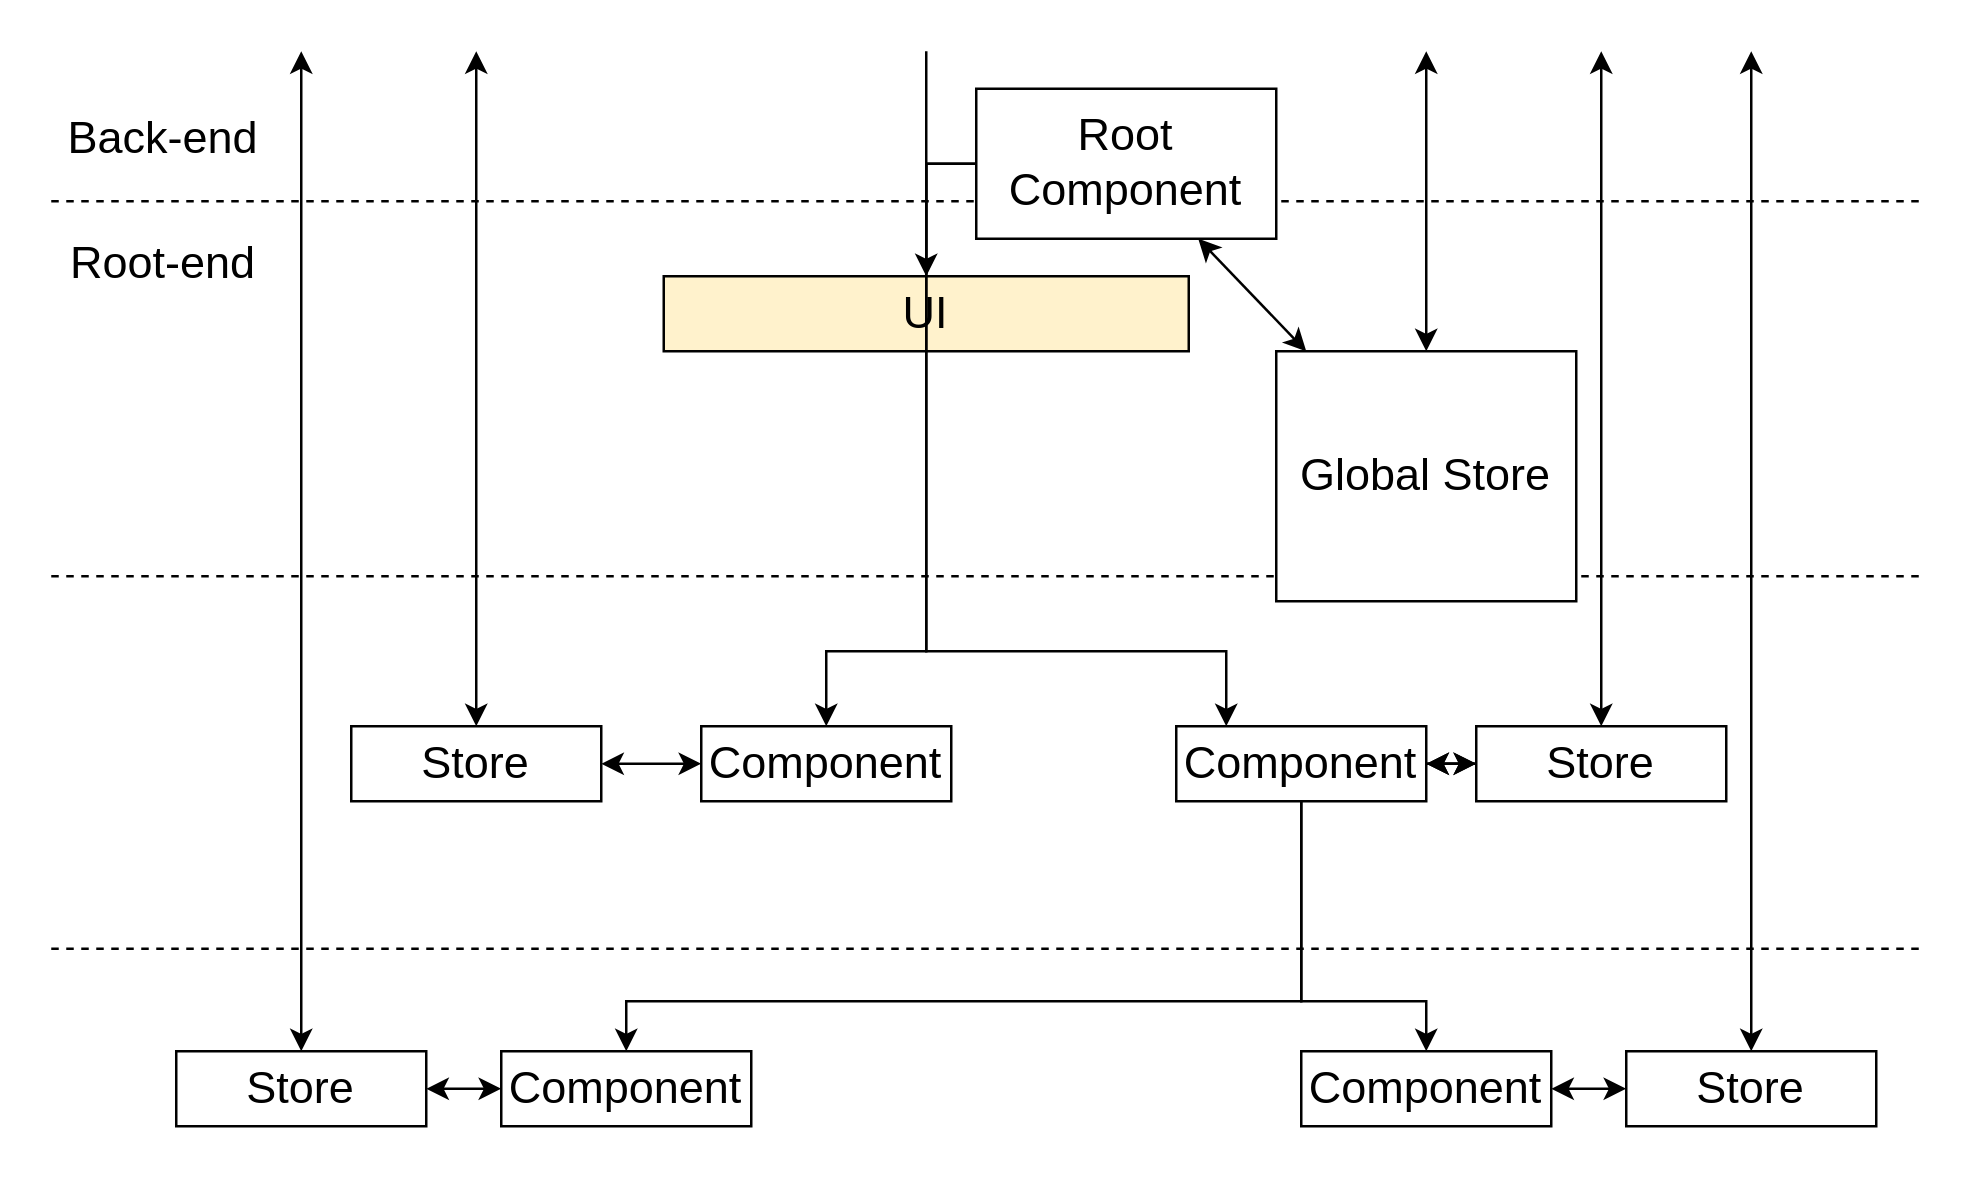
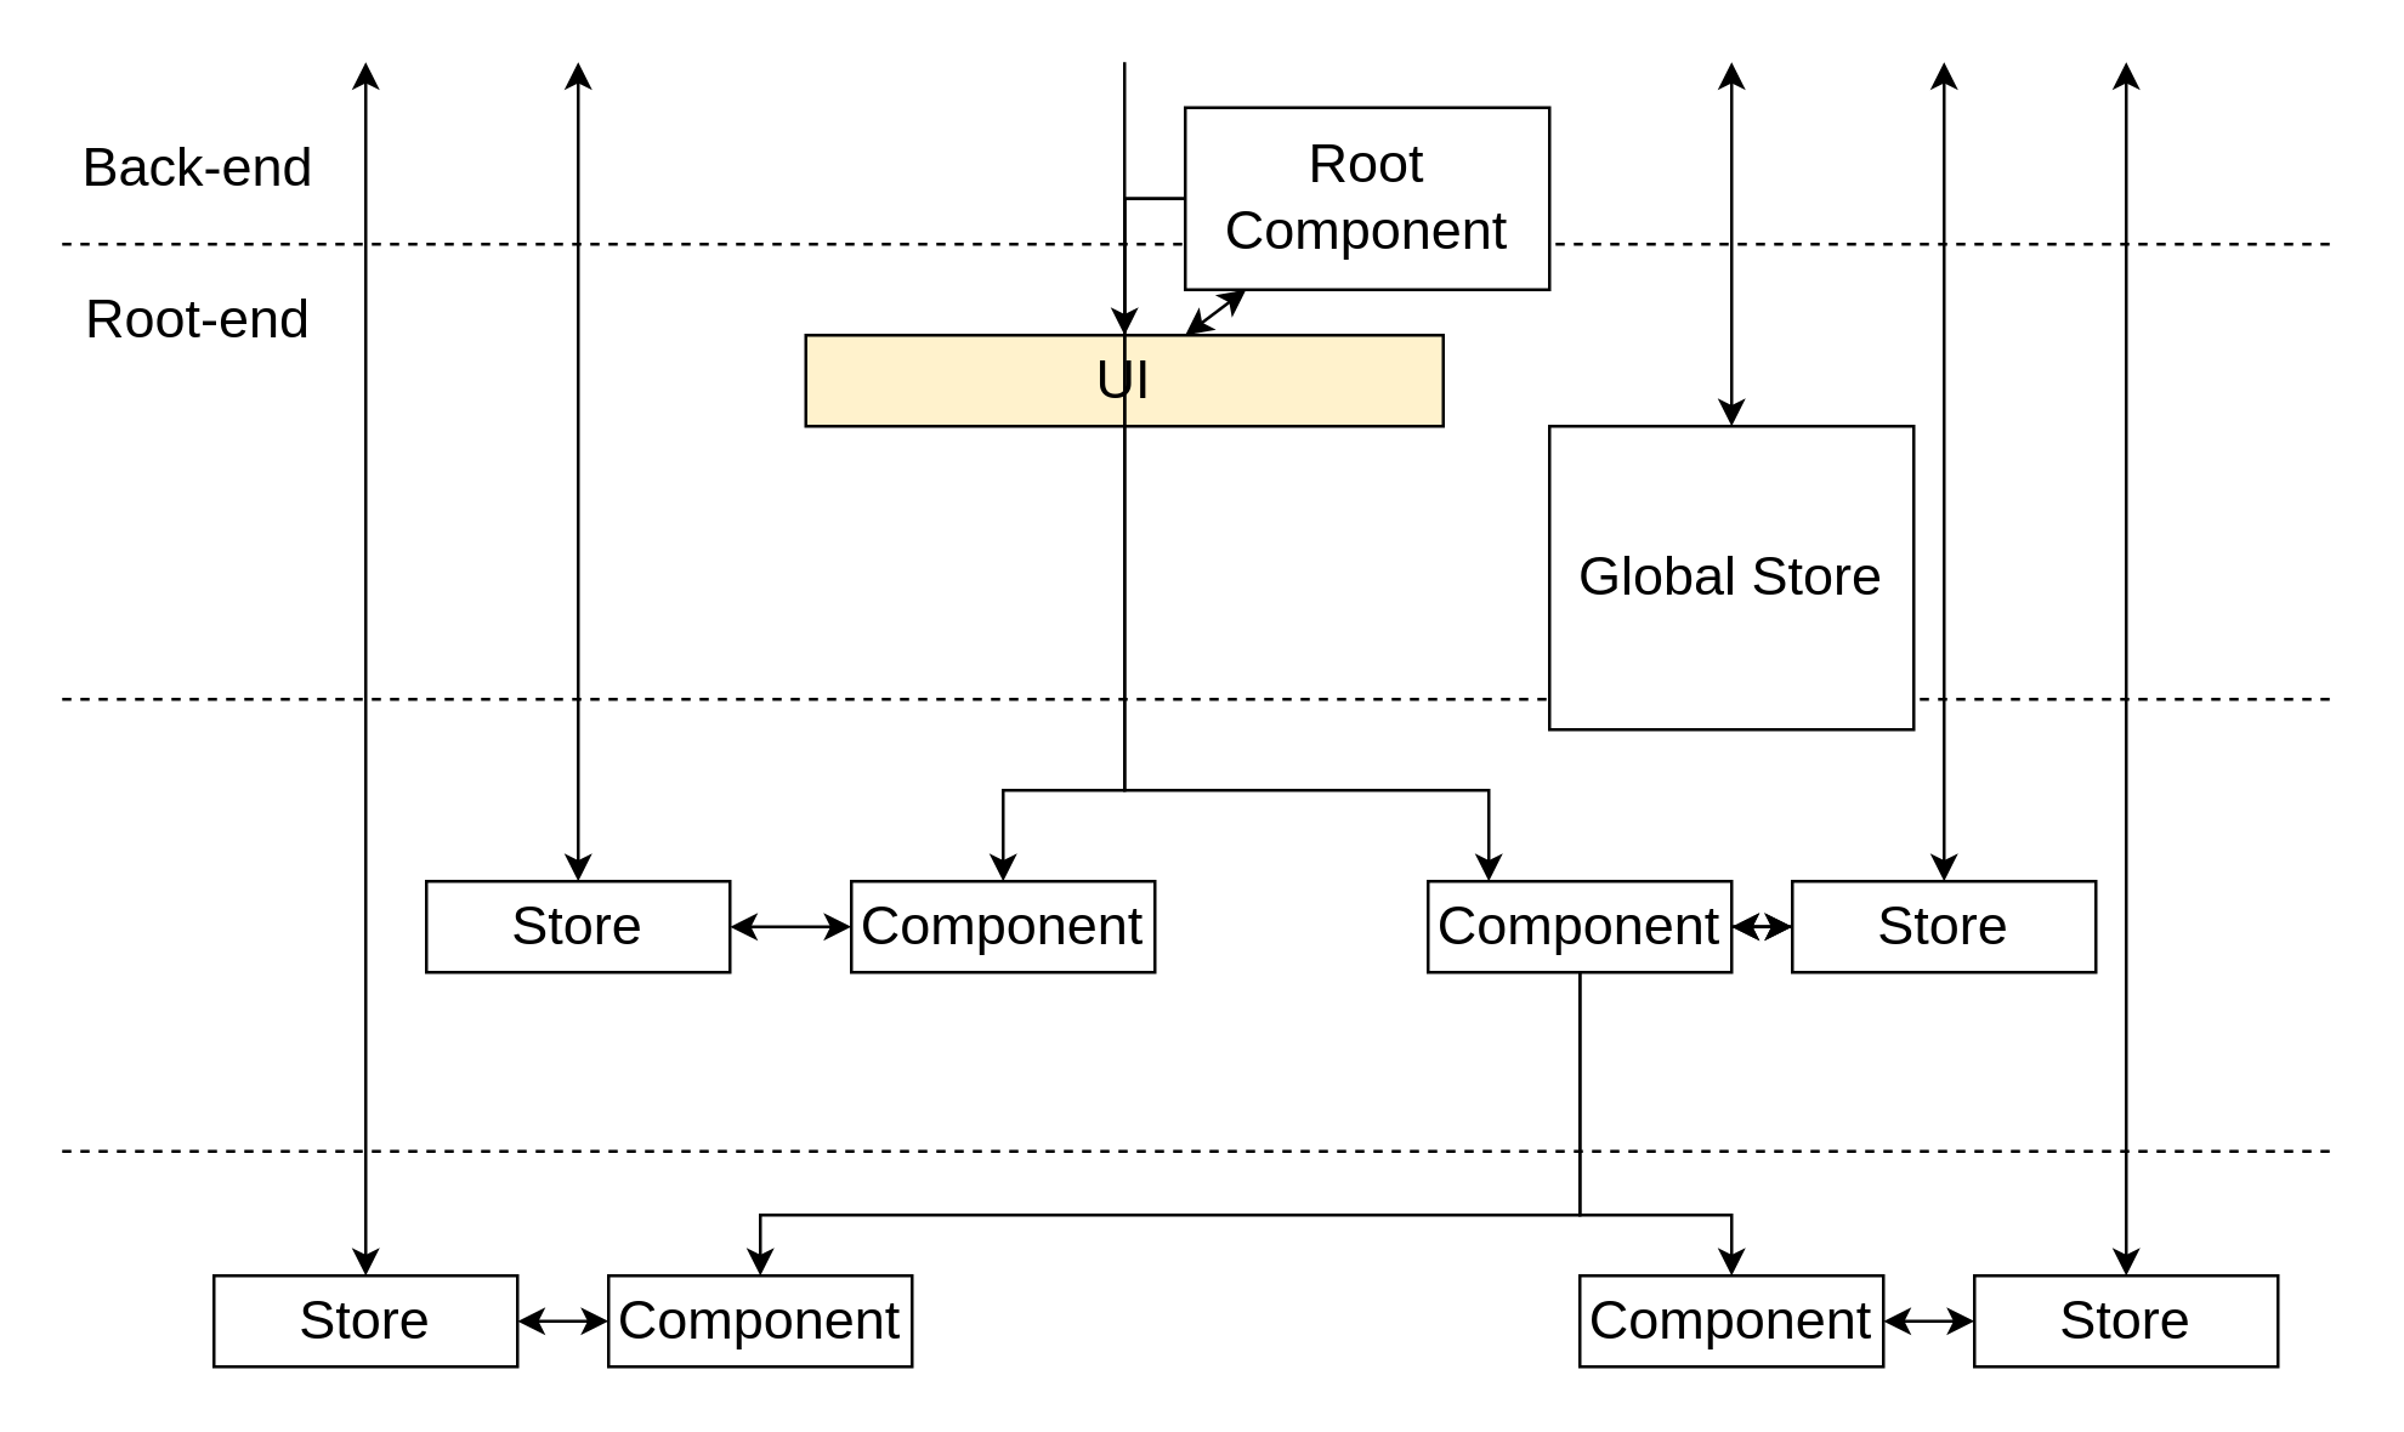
  <mxCell id="0" />
  <mxCell id="1" parent="0" />
  <mxCell id="2" value="" style="endArrow=none;dashed=1;html=1;rounded=0;" parent="1" edge="1"><mxGeometry width="50" height="50" relative="1" as="geometry"><mxPoint x="20" y="80" as="sourcePoint" /><mxPoint x="770" y="80" as="targetPoint" /></mxGeometry></mxCell>
  <mxCell id="3" value="Back-end" style="text;html=1;strokeColor=none;fillColor=none;align=center;verticalAlign=middle;whiteSpace=wrap;rounded=0;fontSize=18;" parent="1" vertex="1"><mxGeometry x="20" y="40" width="90" height="30" as="geometry" /></mxCell>
  <mxCell id="4" value="" style="endArrow=classic;html=1;rounded=0;fontSize=18;" parent="1" target="5" edge="1"><mxGeometry width="50" height="50" relative="1" as="geometry"><mxPoint x="370" y="20" as="sourcePoint" /><mxPoint x="395" y="110" as="targetPoint" /></mxGeometry></mxCell>
  <mxCell id="5" value="UI" style="rounded=0;whiteSpace=wrap;html=1;fontSize=18;fillColor=#fff2cc;" parent="1" vertex="1"><mxGeometry x="265" y="110" width="210" height="30" as="geometry" /></mxCell>
  <mxCell id="6" value="Root-end" style="text;html=1;strokeColor=none;fillColor=none;align=center;verticalAlign=middle;whiteSpace=wrap;rounded=0;fontSize=18;" parent="1" vertex="1"><mxGeometry x="20" y="90" width="90" height="30" as="geometry" /></mxCell>
  <mxCell id="7" value="" style="endArrow=none;dashed=1;html=1;rounded=0;" parent="1" edge="1"><mxGeometry width="50" height="50" relative="1" as="geometry"><mxPoint x="20" y="230" as="sourcePoint" /><mxPoint x="770" y="230" as="targetPoint" /></mxGeometry></mxCell>
  <mxCell id="8" value="Component" style="rounded=0;whiteSpace=wrap;html=1;fontSize=18;" parent="1" vertex="1"><mxGeometry x="280" y="290" width="100" height="30" as="geometry" /></mxCell>
  <mxCell id="9" style="edgeStyle=orthogonalEdgeStyle;rounded=0;orthogonalLoop=1;jettySize=auto;html=1;" parent="1" source="11" target="8" edge="1"><mxGeometry relative="1" as="geometry"><Array as="points"><mxPoint x="370" y="260" /><mxPoint x="330" y="260" /></Array></mxGeometry></mxCell>
  <mxCell id="10" style="edgeStyle=orthogonalEdgeStyle;rounded=0;orthogonalLoop=1;jettySize=auto;html=1;" parent="1" source="11" target="15" edge="1"><mxGeometry relative="1" as="geometry"><Array as="points"><mxPoint x="370" y="260" /><mxPoint x="490" y="260" /></Array></mxGeometry></mxCell>
  <mxCell id="11" value="Root Component" style="rounded=0;whiteSpace=wrap;html=1;fontSize=18;" parent="1" vertex="1"><mxGeometry x="390" y="35" width="120" height="60" as="geometry" /></mxCell>
  <mxCell id="12" value="" style="edgeStyle=orthogonalEdgeStyle;rounded=0;orthogonalLoop=1;jettySize=auto;html=1;" parent="1" source="15" target="18" edge="1"><mxGeometry relative="1" as="geometry" /></mxCell>
  <mxCell id="13" style="edgeStyle=orthogonalEdgeStyle;rounded=0;orthogonalLoop=1;jettySize=auto;html=1;" parent="1" source="15" target="23" edge="1"><mxGeometry relative="1" as="geometry"><mxPoint x="430" y="410" as="targetPoint" /><Array as="points"><mxPoint x="520" y="400" /><mxPoint x="570" y="400" /></Array></mxGeometry></mxCell>
  <mxCell id="14" style="edgeStyle=orthogonalEdgeStyle;rounded=0;orthogonalLoop=1;jettySize=auto;html=1;" parent="1" source="15" target="31" edge="1"><mxGeometry relative="1" as="geometry"><Array as="points"><mxPoint x="520" y="400" /><mxPoint x="250" y="400" /></Array></mxGeometry></mxCell>
  <mxCell id="15" value="Component" style="rounded=0;whiteSpace=wrap;html=1;fontSize=18;" parent="1" vertex="1"><mxGeometry x="470" y="290" width="100" height="30" as="geometry" /></mxCell>
  <mxCell id="16" value="Global Store" style="rounded=0;whiteSpace=wrap;html=1;fontSize=18;" parent="1" vertex="1"><mxGeometry x="510" y="140" width="120" height="100" as="geometry" /></mxCell>
  <mxCell id="17" value="" style="edgeStyle=orthogonalEdgeStyle;rounded=0;orthogonalLoop=1;jettySize=auto;html=1;" parent="1" source="18" target="15" edge="1"><mxGeometry relative="1" as="geometry" /></mxCell>
  <mxCell id="18" value="Store" style="rounded=0;whiteSpace=wrap;html=1;fontSize=18;" parent="1" vertex="1"><mxGeometry x="590" y="290" width="100" height="30" as="geometry" /></mxCell>
  <mxCell id="19" value="Store" style="rounded=0;whiteSpace=wrap;html=1;fontSize=18;" parent="1" vertex="1"><mxGeometry x="140" y="290" width="100" height="30" as="geometry" /></mxCell>
  <mxCell id="20" value="" style="endArrow=classic;startArrow=classic;html=1;rounded=0;" parent="1" source="16" edge="1"><mxGeometry width="50" height="50" relative="1" as="geometry"><mxPoint x="530" y="310" as="sourcePoint" /><mxPoint x="570" y="20" as="targetPoint" /></mxGeometry></mxCell>
  <mxCell id="21" value="" style="endArrow=classic;startArrow=classic;html=1;rounded=0;" parent="1" source="19" edge="1"><mxGeometry width="50" height="50" relative="1" as="geometry"><mxPoint x="840" y="155" as="sourcePoint" /><mxPoint x="190" y="20" as="targetPoint" /></mxGeometry></mxCell>
  <mxCell id="22" value="" style="endArrow=classic;startArrow=classic;html=1;rounded=0;" parent="1" source="18" edge="1"><mxGeometry width="50" height="50" relative="1" as="geometry"><mxPoint x="660" y="155" as="sourcePoint" /><mxPoint x="640" y="20" as="targetPoint" /></mxGeometry></mxCell>
  <mxCell id="23" value="Component" style="rounded=0;whiteSpace=wrap;html=1;fontSize=18;" parent="1" vertex="1"><mxGeometry x="520" y="420" width="100" height="30" as="geometry" /></mxCell>
  <mxCell id="24" value="" style="endArrow=none;dashed=1;html=1;rounded=0;" parent="1" edge="1"><mxGeometry width="50" height="50" relative="1" as="geometry"><mxPoint x="20" y="379" as="sourcePoint" /><mxPoint x="770" y="379" as="targetPoint" /></mxGeometry></mxCell>
  <mxCell id="25" value="Store" style="rounded=0;whiteSpace=wrap;html=1;fontSize=18;" parent="1" vertex="1"><mxGeometry x="650" y="420" width="100" height="30" as="geometry" /></mxCell>
  <mxCell id="26" value="" style="endArrow=classic;startArrow=classic;html=1;rounded=0;" parent="1" source="25" edge="1"><mxGeometry width="50" height="50" relative="1" as="geometry"><mxPoint x="850" y="280" as="sourcePoint" /><mxPoint x="700" y="20" as="targetPoint" /></mxGeometry></mxCell>
- <mxCell id="27" value="" style="endArrow=classic;startArrow=classic;html=1;rounded=0;" parent="1" source="11" target="16" edge="1"><mxGeometry width="50" height="50" relative="1" as="geometry"><mxPoint x="530" y="310" as="sourcePoint" /><mxPoint x="580" y="260" as="targetPoint" /></mxGeometry></mxCell>
+ <mxCell id="27" value="" style="endArrow=classic;startArrow=classic;html=1;rounded=0;" parent="1" source="11" target="5" edge="1"><mxGeometry width="50" height="50" relative="1" as="geometry"><mxPoint x="530" y="310" as="sourcePoint" /><mxPoint x="580" y="260" as="targetPoint" /></mxGeometry></mxCell>
  <mxCell id="28" value="" style="endArrow=classic;startArrow=classic;html=1;rounded=0;" parent="1" source="15" target="18" edge="1"><mxGeometry width="50" height="50" relative="1" as="geometry"><mxPoint x="550" y="270" as="sourcePoint" /><mxPoint x="630" y="270" as="targetPoint" /></mxGeometry></mxCell>
  <mxCell id="29" value="" style="endArrow=classic;startArrow=classic;html=1;rounded=0;" parent="1" source="8" target="19" edge="1"><mxGeometry width="50" height="50" relative="1" as="geometry"><mxPoint x="520" y="354.5" as="sourcePoint" /><mxPoint x="570" y="354.5" as="targetPoint" /></mxGeometry></mxCell>
  <mxCell id="30" value="" style="endArrow=classic;startArrow=classic;html=1;rounded=0;" parent="1" source="25" target="23" edge="1"><mxGeometry width="50" height="50" relative="1" as="geometry"><mxPoint x="210" y="315" as="sourcePoint" /><mxPoint x="180" y="315" as="targetPoint" /></mxGeometry></mxCell>
  <mxCell id="31" value="Component" style="rounded=0;whiteSpace=wrap;html=1;fontSize=18;" parent="1" vertex="1"><mxGeometry x="200" y="420" width="100" height="30" as="geometry" /></mxCell>
  <mxCell id="32" value="Store" style="rounded=0;whiteSpace=wrap;html=1;fontSize=18;" parent="1" vertex="1"><mxGeometry x="70" y="420" width="100" height="30" as="geometry" /></mxCell>
  <mxCell id="33" value="" style="endArrow=classic;startArrow=classic;html=1;rounded=0;" parent="1" source="32" edge="1"><mxGeometry width="50" height="50" relative="1" as="geometry"><mxPoint x="270" y="280" as="sourcePoint" /><mxPoint x="120" y="20" as="targetPoint" /></mxGeometry></mxCell>
  <mxCell id="34" value="" style="endArrow=classic;startArrow=classic;html=1;rounded=0;" parent="1" source="31" target="32" edge="1"><mxGeometry width="50" height="50" relative="1" as="geometry"><mxPoint x="260" y="435" as="sourcePoint" /><mxPoint x="670" y="445" as="targetPoint" /></mxGeometry></mxCell>
